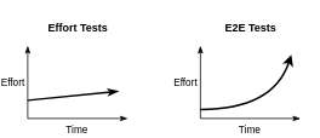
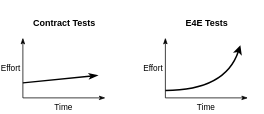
  <mxCell id="0" />
  <mxCell id="1" parent="0" />
  <mxCell id="2" value="" style="group" vertex="1" connectable="0" parent="1"><mxGeometry x="210" y="20" width="110" height="110" as="geometry" /></mxCell>
- <mxCell id="3" value="&lt;b&gt;E2E Tests&lt;/b&gt;" style="text;html=1;resizable=0;autosize=1;align=center;verticalAlign=middle;points=[];fillColor=none;strokeColor=none;rounded=0;" vertex="1" parent="2"><mxGeometry x="20" width="70" height="20" as="geometry" /></mxCell>
+ <mxCell id="3" value="&lt;b&gt;E4E Tests&lt;/b&gt;" style="text;html=1;resizable=0;autosize=1;align=center;verticalAlign=middle;points=[];fillColor=none;strokeColor=none;rounded=0;" vertex="1" parent="2"><mxGeometry x="20" width="70" height="20" as="geometry" /></mxCell>
  <mxCell id="4" value="" style="group" vertex="1" connectable="0" parent="2"><mxGeometry y="30" width="110" height="80" as="geometry" /></mxCell>
  <mxCell id="5" value="" style="group" vertex="1" connectable="0" parent="4"><mxGeometry width="110" height="80" as="geometry" /></mxCell>
  <mxCell id="6" value="&lt;div align=&quot;center&quot;&gt;Effort&lt;/div&gt;" style="endArrow=classicThin;html=1;align=right;labelPosition=left;verticalLabelPosition=middle;verticalAlign=middle;spacingRight=2;strokeWidth=1;fontStyle=0;endFill=1;" edge="1" parent="5"><mxGeometry width="50" height="50" relative="1" as="geometry"><mxPoint y="80" as="sourcePoint" /><mxPoint as="targetPoint" /></mxGeometry></mxCell>
  <mxCell id="7" value="Time" style="endArrow=classicThin;html=1;align=center;labelPosition=center;verticalLabelPosition=bottom;verticalAlign=top;spacingRight=3;strokeWidth=1;fontStyle=0;endFill=1;" edge="1" parent="5"><mxGeometry width="50" height="50" relative="1" as="geometry"><mxPoint y="80" as="sourcePoint" /><mxPoint x="110" y="80" as="targetPoint" /></mxGeometry></mxCell>
  <mxCell id="8" value="" style="endArrow=classic;html=1;strokeWidth=2;align=center;curved=1;" edge="1" parent="5"><mxGeometry width="50" height="50" relative="1" as="geometry"><mxPoint y="70" as="sourcePoint" /><mxPoint x="100" y="10" as="targetPoint" /><Array as="points"><mxPoint x="80" y="70" /></Array></mxGeometry></mxCell>
  <mxCell id="9" value="" style="group" vertex="1" connectable="0" parent="1"><mxGeometry x="20" y="20" width="110" height="110" as="geometry" /></mxCell>
- <mxCell id="10" value="&lt;b&gt;Effort Tests&lt;/b&gt;" style="text;html=1;resizable=0;autosize=1;align=center;verticalAlign=middle;points=[];fillColor=none;strokeColor=none;rounded=0;" vertex="1" parent="9"><mxGeometry x="5" width="100" height="20" as="geometry" /></mxCell>
+ <mxCell id="10" value="&lt;b&gt;Contract Tests&lt;/b&gt;" style="text;html=1;resizable=0;autosize=1;align=center;verticalAlign=middle;points=[];fillColor=none;strokeColor=none;rounded=0;" vertex="1" parent="9"><mxGeometry x="5" width="100" height="20" as="geometry" /></mxCell>
  <mxCell id="11" value="" style="group" vertex="1" connectable="0" parent="9"><mxGeometry y="30" width="110" height="80" as="geometry" /></mxCell>
  <mxCell id="12" value="" style="group" vertex="1" connectable="0" parent="11"><mxGeometry width="110" height="80" as="geometry" /></mxCell>
  <mxCell id="13" value="&lt;div align=&quot;center&quot;&gt;Effort&lt;/div&gt;" style="endArrow=classicThin;html=1;align=right;labelPosition=left;verticalLabelPosition=middle;verticalAlign=middle;spacingRight=2;strokeWidth=1;fontStyle=0;endFill=1;" edge="1" parent="12"><mxGeometry width="50" height="50" relative="1" as="geometry"><mxPoint y="80" as="sourcePoint" /><mxPoint as="targetPoint" /></mxGeometry></mxCell>
  <mxCell id="14" value="Time" style="endArrow=classicThin;html=1;align=center;labelPosition=center;verticalLabelPosition=bottom;verticalAlign=top;spacingRight=3;strokeWidth=1;fontStyle=0;endFill=1;" edge="1" parent="12"><mxGeometry width="50" height="50" relative="1" as="geometry"><mxPoint y="80" as="sourcePoint" /><mxPoint x="110" y="80" as="targetPoint" /></mxGeometry></mxCell>
  <mxCell id="15" value="" style="endArrow=classicThin;html=1;strokeWidth=2;align=center;endFill=1;" edge="1" parent="12"><mxGeometry width="50" height="50" relative="1" as="geometry"><mxPoint y="60" as="sourcePoint" /><mxPoint x="100" y="50" as="targetPoint" /></mxGeometry></mxCell>
